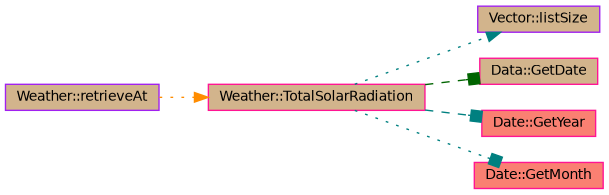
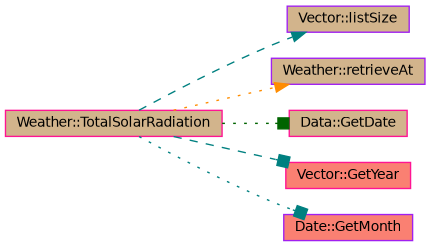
  digraph {
    rankdir=LR
    node [color=deeppink fillcolor=tan fontname=Helvetica fontsize=10 shape=record style=filled]
    edge [arrowhead=box color=teal fontname=Helvetica fontsize=10 labelfontname=Helvetica labelfontsize=10 style=dotted]
    n1 [fontcolor=black height=0.2 label="Weather::TotalSolarRadiation" width=0.4]
    n2 [color=purple height=0.2 label="Vector::listSize" width=0.4]
    n3 [color=purple height=0.2 label="Weather::retrieveAt" width=0.4]
    n4 [height=0.2 label="Data::GetDate" width=0.4]
-   n5 [fillcolor=salmon height=0.2 label="Date::GetYear" width=0.4]
-   n6 [fillcolor=salmon height=0.2 label="Date::GetMonth" width=0.4]
-   n1 -> n2 [arrowhead=normal]
-   n3 -> n1 [arrowhead=normal color=darkorange]
-   n1 -> n4 [color=darkgreen style=dashed]
+   n5 [fillcolor=salmon height=0.2 label="Vector::GetYear" width=0.4]
+   n6 [color=purple fillcolor=salmon height=0.2 label="Date::GetMonth" width=0.4]
+   n1 -> n2 [arrowhead=normal style=dashed]
+   n1 -> n3 [arrowhead=normal color=darkorange]
+   n1 -> n4 [color=darkgreen]
    n1 -> n5 [style=dashed]
    n1 -> n6
  }
